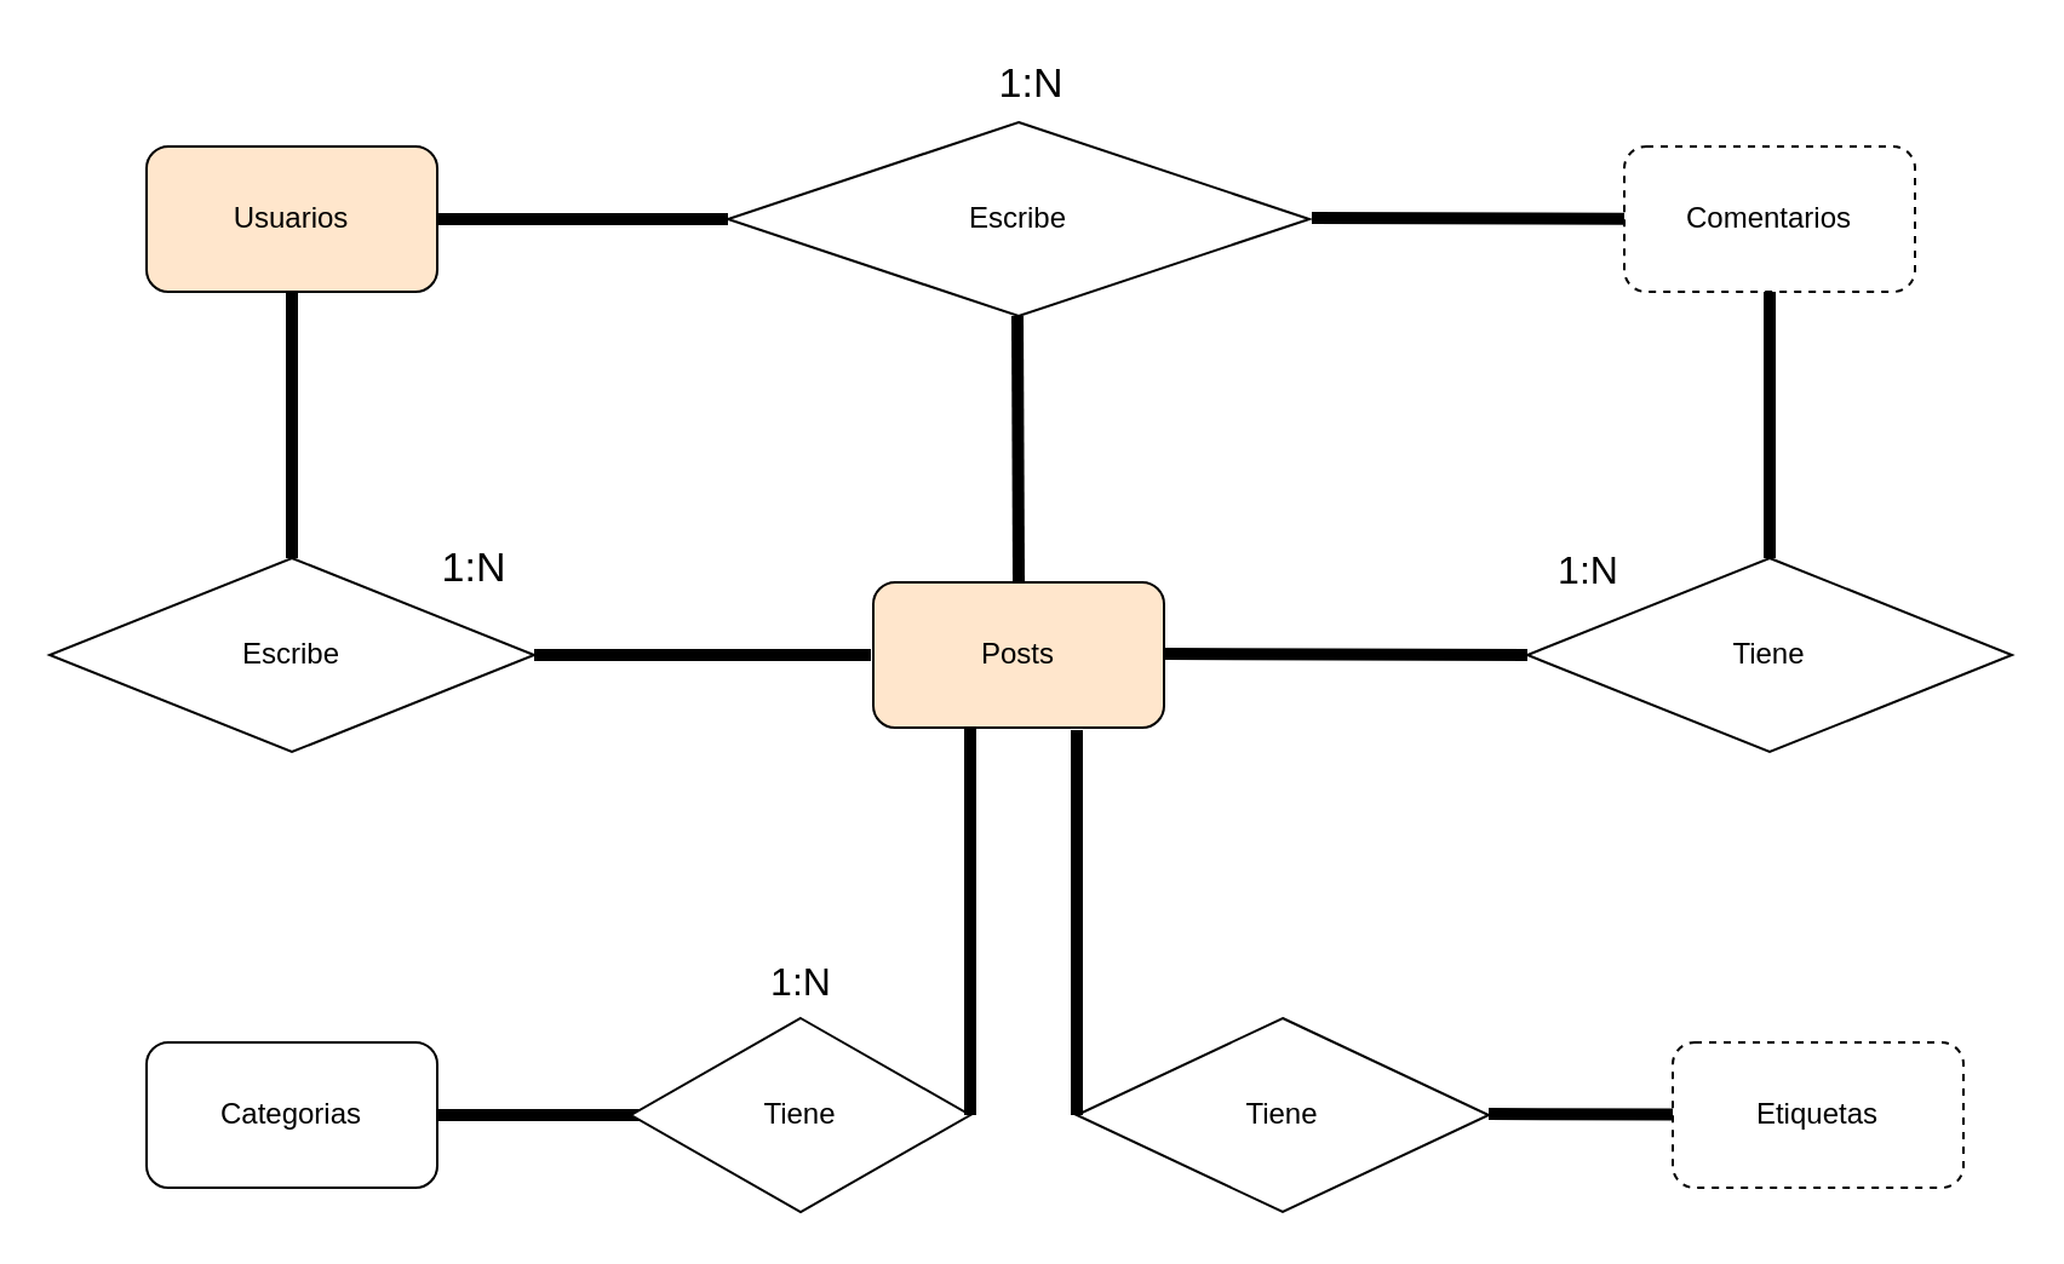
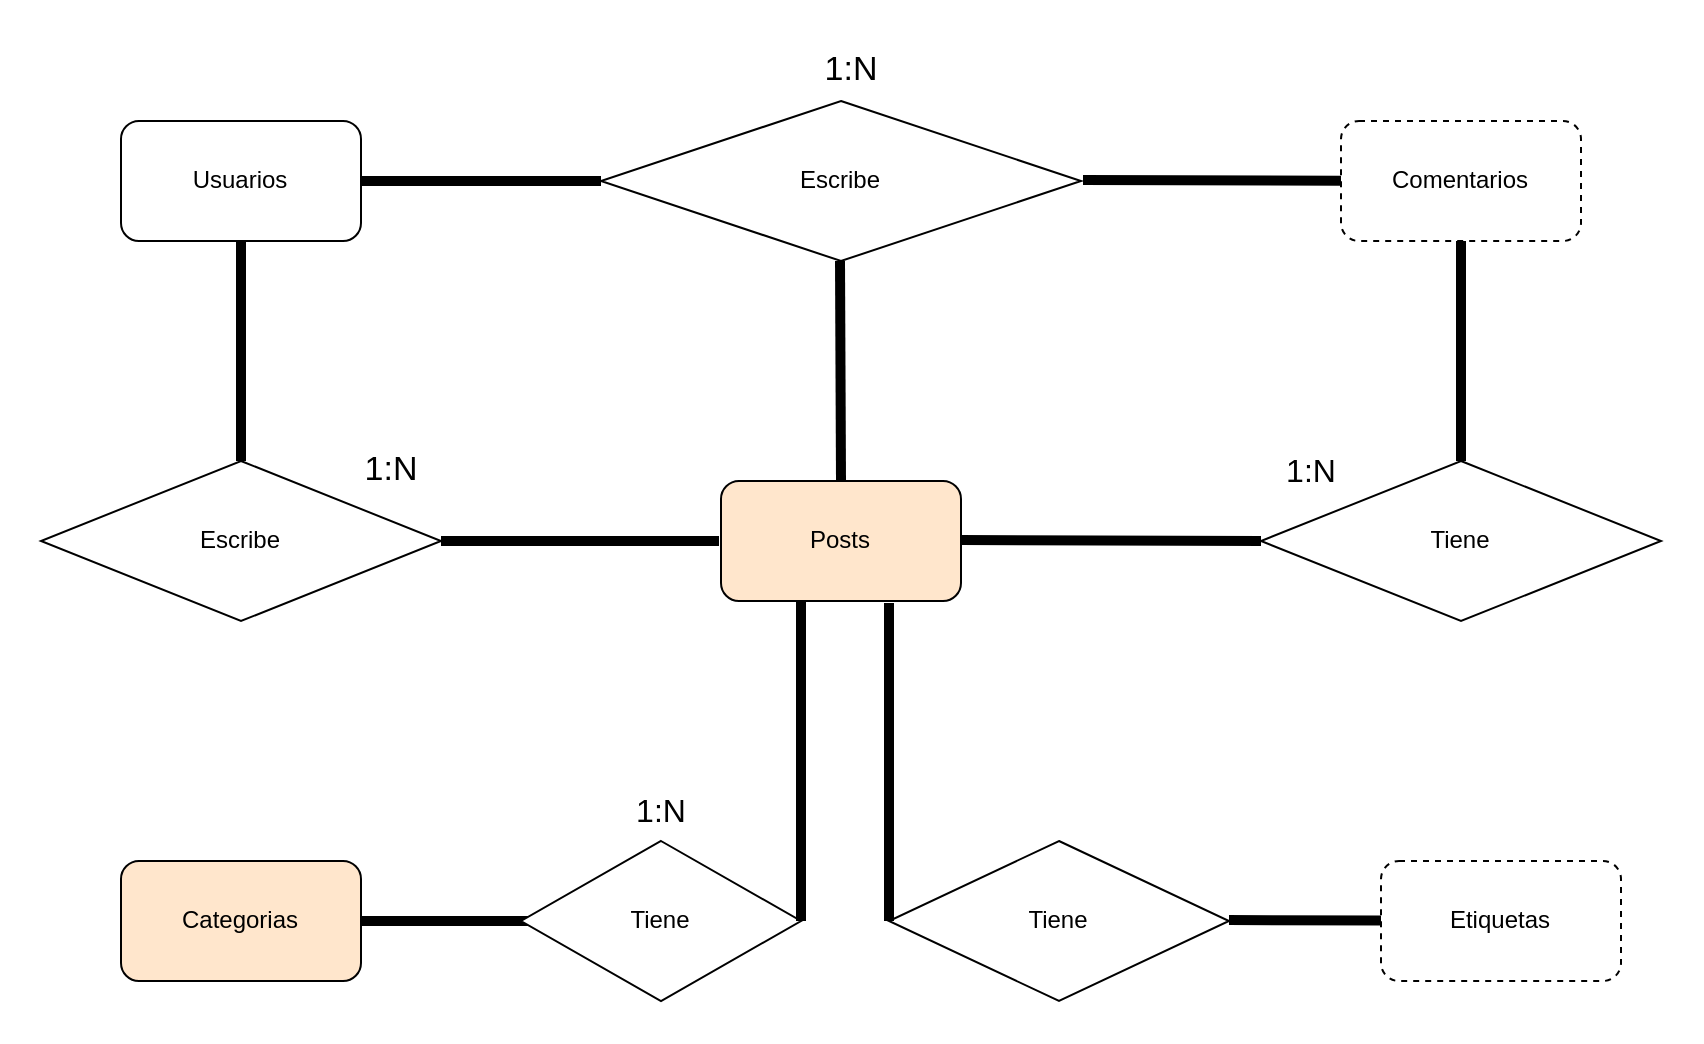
  <mxCell id="0" />
  <mxCell id="1" parent="0" />
- <mxCell id="2" value="Usuarios" style="rounded=1;whiteSpace=wrap;html=1;fillColor=#ffe6cc;" vertex="1" parent="1"><mxGeometry x="60" y="60" width="120" height="60" as="geometry" /></mxCell>
+ <mxCell id="2" value="Usuarios" style="rounded=1;whiteSpace=wrap;html=1;" vertex="1" parent="1"><mxGeometry x="60" y="60" width="120" height="60" as="geometry" /></mxCell>
  <mxCell id="3" value="Escribe" style="rhombus;whiteSpace=wrap;html=1;" vertex="1" parent="1"><mxGeometry x="300" y="50" width="240" height="80" as="geometry" /></mxCell>
  <mxCell id="4" value="Comentarios" style="rounded=1;whiteSpace=wrap;html=1;dashed=1;" vertex="1" parent="1"><mxGeometry x="670" y="60" width="120" height="60" as="geometry" /></mxCell>
  <mxCell id="5" value="Tiene" style="rhombus;whiteSpace=wrap;html=1;" vertex="1" parent="1"><mxGeometry x="630" y="230" width="200" height="80" as="geometry" /></mxCell>
  <mxCell id="6" value="Escribe" style="rhombus;whiteSpace=wrap;html=1;" vertex="1" parent="1"><mxGeometry y="230" width="200" height="80" as="geometry" x="20" /></mxCell>
  <mxCell id="7" value="Posts" style="rounded=1;whiteSpace=wrap;html=1;fillColor=#ffe6cc;" vertex="1" parent="1"><mxGeometry x="360" y="240" width="120" height="60" as="geometry" /></mxCell>
  <mxCell id="8" value="" style="endArrow=none;html=1;rounded=0;strokeWidth=5;exitX=1;exitY=0.5;exitDx=0;exitDy=0;" edge="1" parent="1" source="6"><mxGeometry width="50" height="50" relative="1" as="geometry"><mxPoint x="229" y="270" as="sourcePoint" /><mxPoint x="359" y="270" as="targetPoint" /></mxGeometry></mxCell>
  <mxCell id="9" value="" style="endArrow=none;html=1;rounded=0;entryX=0.5;entryY=1;entryDx=0;entryDy=0;strokeWidth=5;" edge="1" parent="1" target="2"><mxGeometry width="50" height="50" relative="1" as="geometry"><mxPoint x="120" y="230" as="sourcePoint" /><mxPoint x="170" y="180" as="targetPoint" /></mxGeometry></mxCell>
  <mxCell id="10" value="" style="endArrow=none;html=1;rounded=0;entryX=0;entryY=0.5;entryDx=0;entryDy=0;strokeWidth=5;" edge="1" parent="1" target="3"><mxGeometry width="50" height="50" relative="1" as="geometry"><mxPoint x="180" y="90" as="sourcePoint" /><mxPoint x="230" y="40" as="targetPoint" /></mxGeometry></mxCell>
  <mxCell id="11" value="" style="endArrow=none;html=1;rounded=0;strokeWidth=5;" edge="1" parent="1" target="4"><mxGeometry width="50" height="50" relative="1" as="geometry"><mxPoint x="541" y="89.5" as="sourcePoint" /><mxPoint x="661" y="89.5" as="targetPoint" /></mxGeometry></mxCell>
  <mxCell id="12" value="" style="endArrow=none;html=1;rounded=0;entryX=0;entryY=0.5;entryDx=0;entryDy=0;strokeWidth=5;" edge="1" parent="1" target="5"><mxGeometry width="50" height="50" relative="1" as="geometry"><mxPoint x="480" y="269.5" as="sourcePoint" /><mxPoint x="600" y="269.5" as="targetPoint" /></mxGeometry></mxCell>
  <mxCell id="13" value="" style="endArrow=none;html=1;rounded=0;entryX=0.5;entryY=0;entryDx=0;entryDy=0;strokeWidth=5;exitX=0.5;exitY=1;exitDx=0;exitDy=0;" edge="1" parent="1" source="4" target="5"><mxGeometry width="50" height="50" relative="1" as="geometry"><mxPoint x="720" y="120" as="sourcePoint" /><mxPoint x="840" y="120" as="targetPoint" /></mxGeometry></mxCell>
  <mxCell id="14" value="" style="endArrow=none;html=1;rounded=0;strokeWidth=5;entryX=0.5;entryY=0;entryDx=0;entryDy=0;" edge="1" parent="1" target="7"><mxGeometry width="50" height="50" relative="1" as="geometry"><mxPoint x="419.5" y="130" as="sourcePoint" /><mxPoint x="419.5" y="220" as="targetPoint" /></mxGeometry></mxCell>
- <mxCell id="15" value="Categorias" style="rounded=1;whiteSpace=wrap;html=1;" vertex="1" parent="1"><mxGeometry x="60" y="430" width="120" height="60" as="geometry" /></mxCell>
+ <mxCell id="15" value="Categorias" style="rounded=1;whiteSpace=wrap;html=1;fillColor=#ffe6cc;" vertex="1" parent="1"><mxGeometry x="60" y="430" width="120" height="60" as="geometry" /></mxCell>
  <mxCell id="16" value="" style="endArrow=none;html=1;rounded=0;strokeWidth=5;" edge="1" parent="1"><mxGeometry width="50" height="50" relative="1" as="geometry"><mxPoint x="180" y="460" as="sourcePoint" /><mxPoint x="270" y="460" as="targetPoint" /></mxGeometry></mxCell>
  <mxCell id="17" value="Tiene" style="rhombus;whiteSpace=wrap;html=1;" vertex="1" parent="1"><mxGeometry x="260" y="420" width="140" height="80" as="geometry" /></mxCell>
  <mxCell id="18" value="" style="endArrow=none;html=1;rounded=0;strokeWidth=5;exitX=1;exitY=0.5;exitDx=0;exitDy=0;" edge="1" parent="1" source="17"><mxGeometry width="50" height="50" relative="1" as="geometry"><mxPoint x="400" y="455" as="sourcePoint" /><mxPoint x="400" y="300" as="targetPoint" /></mxGeometry></mxCell>
  <mxCell id="19" value="Tiene" style="rhombus;whiteSpace=wrap;html=1;" vertex="1" parent="1"><mxGeometry x="444" y="420" width="170" height="80" as="geometry" /></mxCell>
  <mxCell id="20" value="" style="endArrow=none;html=1;rounded=0;strokeWidth=5;" edge="1" parent="1" target="21"><mxGeometry width="50" height="50" relative="1" as="geometry"><mxPoint x="614" y="459.5" as="sourcePoint" /><mxPoint x="684" y="459.5" as="targetPoint" /></mxGeometry></mxCell>
  <mxCell id="21" value="Etiquetas" style="rounded=1;whiteSpace=wrap;html=1;dashed=1;" vertex="1" parent="1"><mxGeometry x="690" y="430" width="120" height="60" as="geometry" /></mxCell>
  <mxCell id="22" value="" style="endArrow=none;html=1;rounded=0;entryX=0.7;entryY=1.017;entryDx=0;entryDy=0;entryPerimeter=0;strokeWidth=5;" edge="1" parent="1" target="7"><mxGeometry width="50" height="50" relative="1" as="geometry"><mxPoint x="444" y="460" as="sourcePoint" /><mxPoint x="494" y="410" as="targetPoint" /></mxGeometry></mxCell>
  <mxCell id="23" value="&lt;font style=&quot;font-size: 17px;&quot;&gt;1:N&lt;/font&gt;" style="text;html=1;align=center;verticalAlign=middle;resizable=0;points=[];autosize=1;strokeColor=none;fillColor=none;strokeWidth=6;" vertex="1" parent="1"><mxGeometry x="400" y="20" width="50" height="30" as="geometry" /></mxCell>
  <mxCell id="24" value="&lt;font style=&quot;font-size: 16px;&quot;&gt;1:N&lt;/font&gt;" style="text;html=1;align=center;verticalAlign=middle;resizable=0;points=[];autosize=1;strokeColor=none;fillColor=none;strokeWidth=6;" vertex="1" parent="1"><mxGeometry x="305" y="390" width="50" height="30" as="geometry" /></mxCell>
  <mxCell id="25" value="&lt;font style=&quot;font-size: 16px;&quot;&gt;1:N&lt;/font&gt;" style="text;html=1;align=center;verticalAlign=middle;resizable=0;points=[];autosize=1;strokeColor=none;fillColor=none;strokeWidth=6;" vertex="1" parent="1"><mxGeometry x="630" y="220" width="50" height="30" as="geometry" /></mxCell>
  <mxCell id="26" value="&lt;font style=&quot;font-size: 17px;&quot;&gt;1:N&lt;/font&gt;" style="text;html=1;align=center;verticalAlign=middle;resizable=0;points=[];autosize=1;strokeColor=none;fillColor=none;strokeWidth=6;" vertex="1" parent="1"><mxGeometry x="170" y="220" width="50" height="30" as="geometry" /></mxCell>
